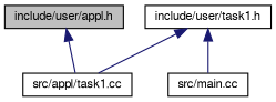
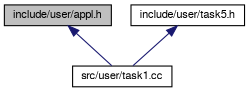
  digraph {
    node [color=black fontname=FreeSans fontsize=10 shape=record]
    edge [color=midnightblue dir=back fontname=FreeSans fontsize=10 labelfontname=FreeSans labelfontsize=10 style=solid]
    n1 [fillcolor=grey75 fontcolor=black height=0.2 label="include/user/appl.h" style=filled width=0.4]
-   n2 [height=0.2 label="src/appl/task1.cc" width=0.4]
-   n3 [height=0.2 label="include/user/task1.h" width=0.4]
-   n4 [height=0.2 label="src/main.cc" width=0.4]
+   n2 [height=0.2 label="src/user/task1.cc" width=0.4]
+   n3 [height=0.2 label="include/user/task5.h" width=0.4]
    n1 -> n2
    n3 -> n2
-   n3 -> n4
  }
